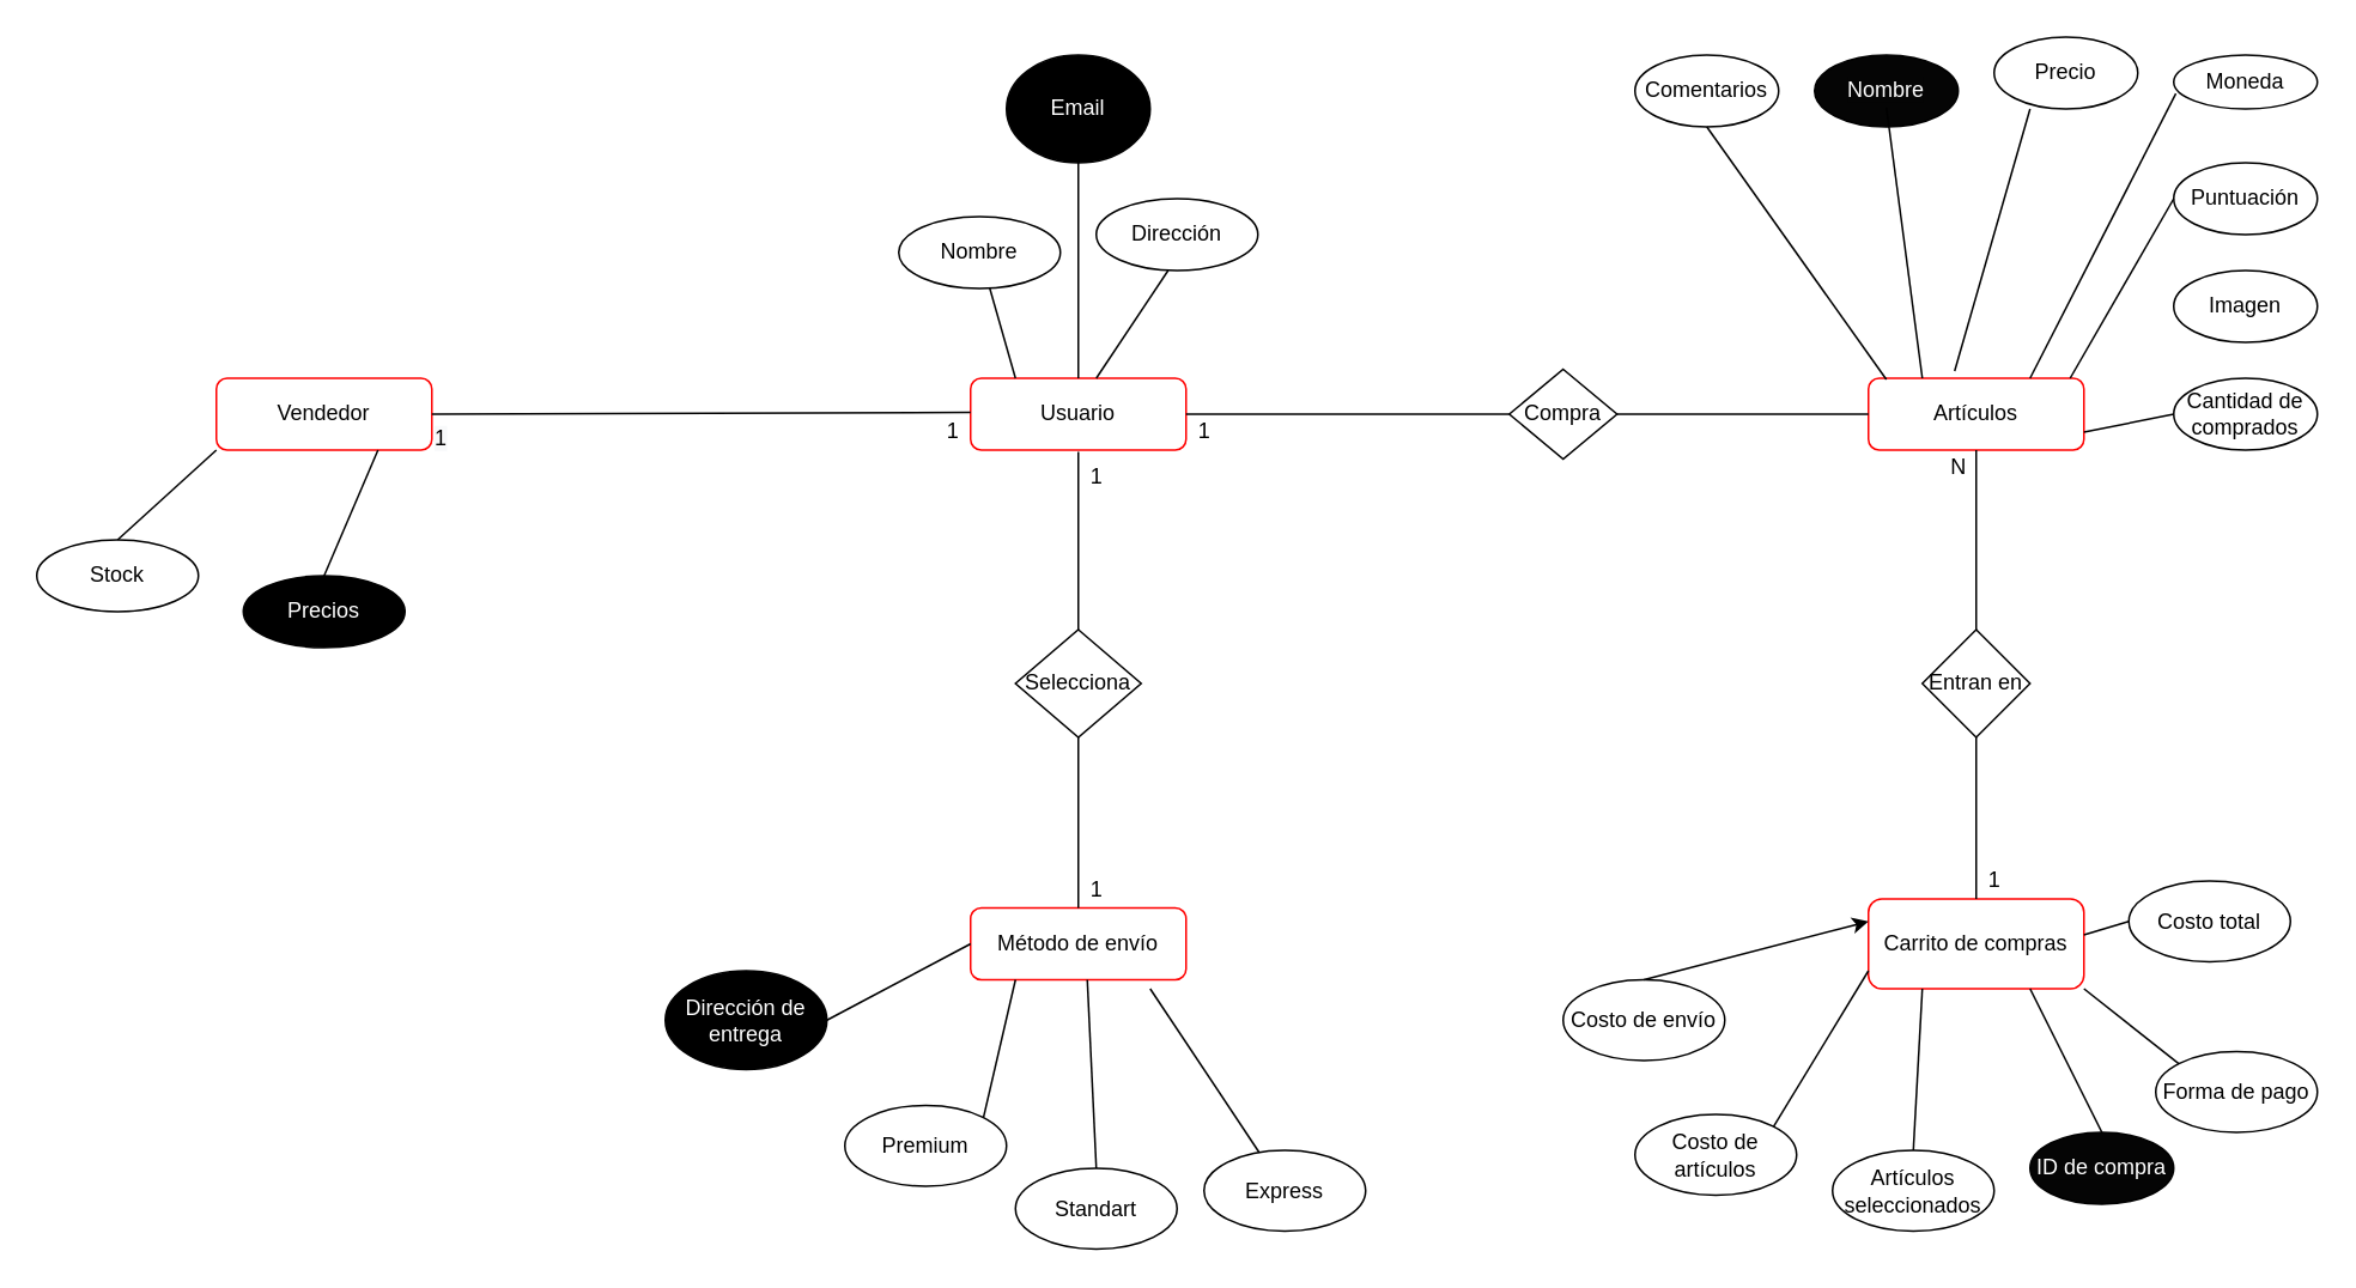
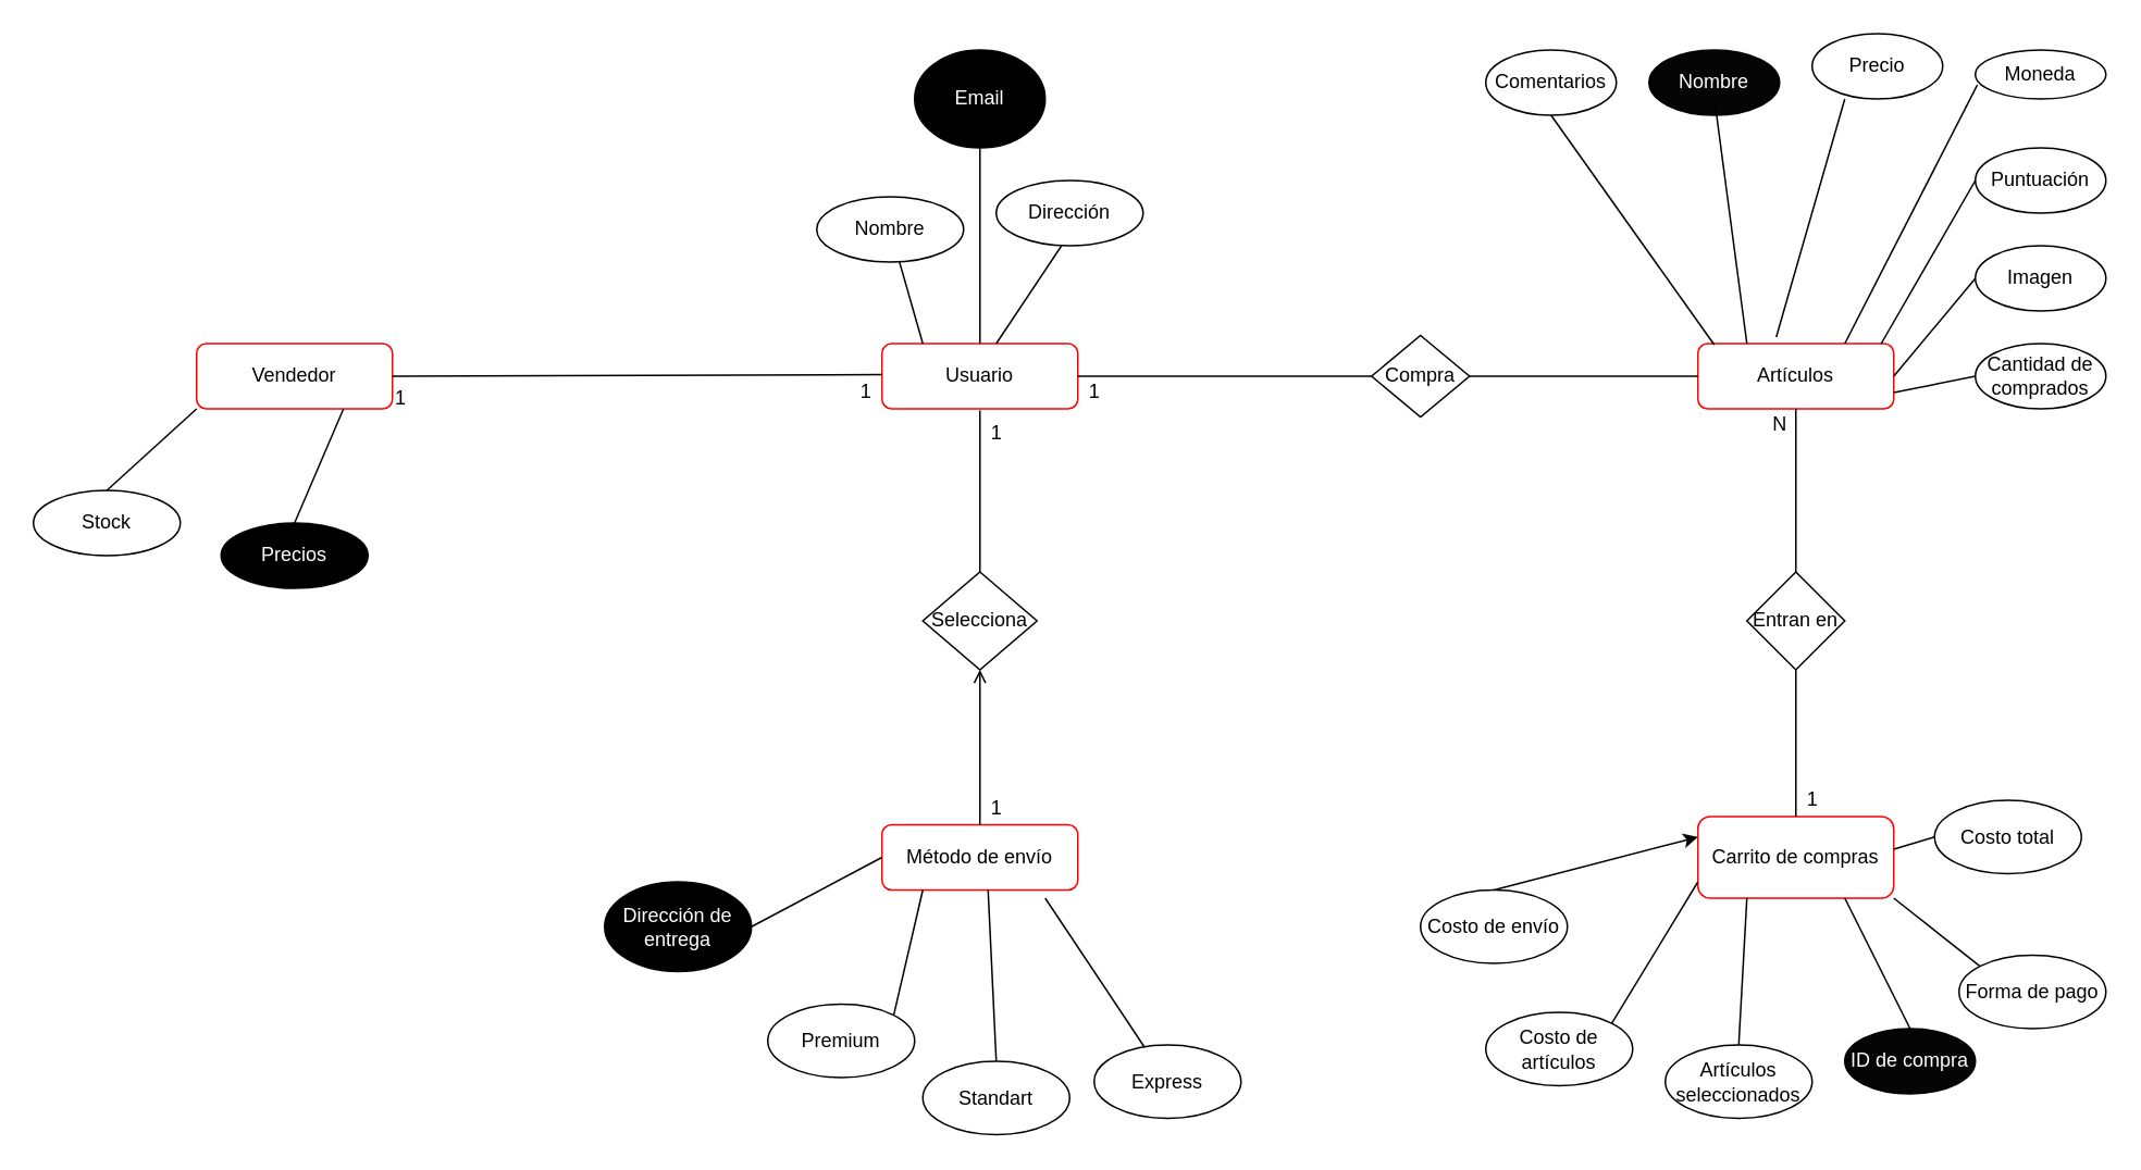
  <mxCell id="0" />
  <mxCell id="1" parent="0" />
  <mxCell id="2" value="Usuario" style="rounded=1;whiteSpace=wrap;html=1;fontSize=12;glass=0;strokeWidth=1;shadow=0;strokeColor=#FF0000;" parent="1" vertex="1"><mxGeometry x="540" y="210" width="120" height="40" as="geometry" /></mxCell>
  <mxCell id="3" value="Artículos" style="rounded=1;whiteSpace=wrap;html=1;fontSize=12;glass=0;strokeWidth=1;shadow=0;strokeColor=#FF0000;" parent="1" vertex="1"><mxGeometry x="1040" y="210" width="120" height="40" as="geometry" /></mxCell>
  <mxCell id="4" value="" style="endArrow=none;html=1;exitX=0.5;exitY=0;exitDx=0;exitDy=0;" parent="1" source="12" edge="1"><mxGeometry width="50" height="50" relative="1" as="geometry"><mxPoint x="599.41" y="160" as="sourcePoint" /><mxPoint x="600" y="251" as="targetPoint" /></mxGeometry></mxCell>
  <mxCell id="5" value="Carrito de compras" style="rounded=1;whiteSpace=wrap;html=1;strokeColor=#FF0000;" parent="1" vertex="1"><mxGeometry x="1040" y="500" width="120" height="50" as="geometry" /></mxCell>
  <mxCell id="6" value="Método de envío" style="rounded=1;whiteSpace=wrap;html=1;fontSize=12;glass=0;strokeWidth=1;shadow=0;strokeColor=#FF0000;" parent="1" vertex="1"><mxGeometry x="540" y="505" width="120" height="40" as="geometry" /></mxCell>
  <mxCell id="7" value="Entran en" style="rhombus;whiteSpace=wrap;html=1;strokeColor=#000000;fillColor=#FFFFFF;" parent="1" vertex="1"><mxGeometry x="1070" y="350" width="60" height="60" as="geometry" /></mxCell>
  <mxCell id="8" value="" style="endArrow=none;html=1;entryX=0.5;entryY=1;entryDx=0;entryDy=0;exitX=0.5;exitY=0;exitDx=0;exitDy=0;" parent="1" source="7" target="3" edge="1"><mxGeometry width="50" height="50" relative="1" as="geometry"><mxPoint x="820" y="290" as="sourcePoint" /><mxPoint x="870" y="240" as="targetPoint" /></mxGeometry></mxCell>
  <mxCell id="9" value="" style="endArrow=none;html=1;exitX=0.5;exitY=0;exitDx=0;exitDy=0;" parent="1" edge="1"><mxGeometry width="50" height="50" relative="1" as="geometry"><mxPoint x="1100" y="500" as="sourcePoint" /><mxPoint x="1100" y="410" as="targetPoint" /></mxGeometry></mxCell>
  <mxCell id="10" value="N" style="text;html=1;align=center;verticalAlign=middle;resizable=0;points=[];autosize=1;strokeColor=none;" parent="1" vertex="1"><mxGeometry x="1080" y="250" width="20" height="20" as="geometry" /></mxCell>
  <mxCell id="11" value="1" style="text;html=1;align=center;verticalAlign=middle;resizable=0;points=[];autosize=1;strokeColor=none;" parent="1" vertex="1"><mxGeometry x="1100" y="480" width="20" height="20" as="geometry" /></mxCell>
  <mxCell id="12" value="Selecciona" style="rhombus;whiteSpace=wrap;html=1;strokeColor=#000000;fillColor=#FFFFFF;" parent="1" vertex="1"><mxGeometry x="565" y="350" width="70" height="60" as="geometry" /></mxCell>
- <mxCell id="13" value="" style="endArrow=none;html=1;exitX=0.5;exitY=0;exitDx=0;exitDy=0;entryX=0.5;entryY=1;entryDx=0;entryDy=0;" parent="1" source="6" target="12" edge="1"><mxGeometry width="50" height="50" relative="1" as="geometry"><mxPoint x="599.23" y="355" as="sourcePoint" /><mxPoint x="598.82" y="275" as="targetPoint" /></mxGeometry></mxCell>
+ <mxCell id="13" value="" style="endArrow=open;html=1;exitX=0.5;exitY=0;exitDx=0;exitDy=0;entryX=0.5;entryY=1;entryDx=0;entryDy=0;" parent="1" source="6" target="12" edge="1"><mxGeometry width="50" height="50" relative="1" as="geometry"><mxPoint x="599.23" y="355" as="sourcePoint" /><mxPoint x="598.82" y="275" as="targetPoint" /></mxGeometry></mxCell>
  <mxCell id="14" value="1" style="text;html=1;align=center;verticalAlign=middle;resizable=0;points=[];autosize=1;strokeColor=none;" parent="1" vertex="1"><mxGeometry x="600" y="255" width="20" height="20" as="geometry" /></mxCell>
  <mxCell id="15" value="1" style="text;html=1;align=center;verticalAlign=middle;resizable=0;points=[];autosize=1;strokeColor=none;" parent="1" vertex="1"><mxGeometry x="600" y="485" width="20" height="20" as="geometry" /></mxCell>
  <mxCell id="16" value="Compra" style="rhombus;whiteSpace=wrap;html=1;strokeColor=#000000;fillColor=#FFFFFF;" parent="1" vertex="1"><mxGeometry x="840" y="205" width="60" height="50" as="geometry" /></mxCell>
  <mxCell id="17" value="" style="endArrow=none;html=1;entryX=0;entryY=0.5;entryDx=0;entryDy=0;exitX=1;exitY=0.5;exitDx=0;exitDy=0;" parent="1" source="2" target="16" edge="1"><mxGeometry width="50" height="50" relative="1" as="geometry"><mxPoint x="660" y="90" as="sourcePoint" /><mxPoint x="710" y="40" as="targetPoint" /></mxGeometry></mxCell>
  <mxCell id="18" value="" style="endArrow=none;html=1;entryX=0;entryY=0.5;entryDx=0;entryDy=0;exitX=1;exitY=0.5;exitDx=0;exitDy=0;" parent="1" source="16" target="3" edge="1"><mxGeometry width="50" height="50" relative="1" as="geometry"><mxPoint x="860" y="90" as="sourcePoint" /><mxPoint x="1000" y="90" as="targetPoint" /></mxGeometry></mxCell>
  <mxCell id="19" value="&lt;font color=&quot;#ffffff&quot; style=&quot;background-color: rgb(5 , 5 , 5)&quot;&gt;Nombre&lt;/font&gt;" style="ellipse;whiteSpace=wrap;html=1;fillColor=#050505;" parent="1" vertex="1"><mxGeometry x="1010" y="30" width="80" height="40" as="geometry" /></mxCell>
  <mxCell id="20" value="Precio" style="ellipse;whiteSpace=wrap;html=1;" parent="1" vertex="1"><mxGeometry x="1110" y="20" width="80" height="40" as="geometry" /></mxCell>
  <mxCell id="21" value="Puntuación" style="ellipse;whiteSpace=wrap;html=1;" parent="1" vertex="1"><mxGeometry x="1210" y="90" width="80" height="40" as="geometry" /></mxCell>
  <mxCell id="22" value="Moneda" style="ellipse;whiteSpace=wrap;html=1;" parent="1" vertex="1"><mxGeometry x="1210" y="30" width="80" height="30" as="geometry" /></mxCell>
  <mxCell id="23" value="Imagen" style="ellipse;whiteSpace=wrap;html=1;" parent="1" vertex="1"><mxGeometry x="1210" y="150" width="80" height="40" as="geometry" /></mxCell>
  <mxCell id="24" value="Cantidad de comprados" style="ellipse;whiteSpace=wrap;html=1;" parent="1" vertex="1"><mxGeometry x="1210" y="210" width="80" height="40" as="geometry" /></mxCell>
  <mxCell id="25" value="Comentarios" style="ellipse;whiteSpace=wrap;html=1;" parent="1" vertex="1"><mxGeometry x="910" y="30" width="80" height="40" as="geometry" /></mxCell>
  <mxCell id="26" value="" style="endArrow=none;html=1;entryX=0.083;entryY=0.017;entryDx=0;entryDy=0;entryPerimeter=0;exitX=0.5;exitY=1;exitDx=0;exitDy=0;" parent="1" source="25" target="3" edge="1"><mxGeometry width="50" height="50" relative="1" as="geometry"><mxPoint x="940" y="120" as="sourcePoint" /><mxPoint x="990" y="70" as="targetPoint" /></mxGeometry></mxCell>
  <mxCell id="27" value="" style="endArrow=none;html=1;exitX=0.5;exitY=1;exitDx=0;exitDy=0;" parent="1" edge="1"><mxGeometry width="50" height="50" relative="1" as="geometry"><mxPoint x="1050.02" y="59.32" as="sourcePoint" /><mxPoint x="1070" y="210" as="targetPoint" /></mxGeometry></mxCell>
  <mxCell id="28" value="" style="endArrow=none;html=1;entryX=0.4;entryY=-0.099;entryDx=0;entryDy=0;entryPerimeter=0;" parent="1" target="3" edge="1"><mxGeometry width="50" height="50" relative="1" as="geometry"><mxPoint x="1130" y="60" as="sourcePoint" /><mxPoint x="1229.96" y="180.34" as="targetPoint" /><Array as="points"><mxPoint x="1088" y="206" /></Array></mxGeometry></mxCell>
  <mxCell id="29" value="" style="endArrow=none;html=1;entryX=0.083;entryY=0.017;entryDx=0;entryDy=0;entryPerimeter=0;exitX=0.015;exitY=0.715;exitDx=0;exitDy=0;exitPerimeter=0;" parent="1" source="22" edge="1"><mxGeometry width="50" height="50" relative="1" as="geometry"><mxPoint x="1100.04" y="60" as="sourcePoint" /><mxPoint x="1130" y="210" as="targetPoint" /></mxGeometry></mxCell>
  <mxCell id="30" value="" style="endArrow=none;html=1;exitX=0;exitY=0.5;exitDx=0;exitDy=0;entryX=0.936;entryY=0;entryDx=0;entryDy=0;entryPerimeter=0;" parent="1" source="21" target="3" edge="1"><mxGeometry width="50" height="50" relative="1" as="geometry"><mxPoint x="990" y="110" as="sourcePoint" /><mxPoint x="1160" y="200" as="targetPoint" /></mxGeometry></mxCell>
+ <mxCell id="31" value="" style="endArrow=none;html=1;entryX=1;entryY=0.5;entryDx=0;entryDy=0;exitX=0;exitY=0.5;exitDx=0;exitDy=0;" parent="1" source="23" target="3" edge="1"><mxGeometry width="50" height="50" relative="1" as="geometry"><mxPoint x="1000" y="120" as="sourcePoint" /><mxPoint x="1099.96" y="260.68" as="targetPoint" /></mxGeometry></mxCell>
  <mxCell id="32" value="" style="endArrow=none;html=1;exitX=0;exitY=0.5;exitDx=0;exitDy=0;" parent="1" source="24" edge="1"><mxGeometry width="50" height="50" relative="1" as="geometry"><mxPoint x="1010" y="130" as="sourcePoint" /><mxPoint x="1160" y="240" as="targetPoint" /></mxGeometry></mxCell>
  <mxCell id="33" value="Costo de artículos" style="ellipse;whiteSpace=wrap;html=1;" parent="1" vertex="1"><mxGeometry x="910" y="620" width="90" height="45" as="geometry" /></mxCell>
  <mxCell id="34" value="Artículos seleccionados" style="ellipse;whiteSpace=wrap;html=1;" parent="1" vertex="1"><mxGeometry x="1020" y="640" width="90" height="45" as="geometry" /></mxCell>
  <mxCell id="35" value="Costo de envío" style="ellipse;whiteSpace=wrap;html=1;" parent="1" vertex="1"><mxGeometry x="870" y="545" width="90" height="45" as="geometry" /></mxCell>
  <mxCell id="36" value="Forma de pago&lt;span style=&quot;color: rgba(0 , 0 , 0 , 0) ; font-family: monospace ; font-size: 0px&quot;&gt;%3CmxGraphModel%3E%3Croot%3E%3CmxCell%20id%3D%220%22%2F%3E%3CmxCell%20id%3D%221%22%20parent%3D%220%22%2F%3E%3CmxCell%20id%3D%222%22%20value%3D%22Costo%20de%20art%C3%ADculos%22%20style%3D%22ellipse%3BwhiteSpace%3Dwrap%3Bhtml%3D1%3B%22%20vertex%3D%221%22%20parent%3D%221%22%3E%3CmxGeometry%20x%3D%22390%22%20y%3D%22535%22%20width%3D%2290%22%20height%3D%2245%22%20as%3D%22geometry%22%2F%3E%3C%2FmxCell%3E%3C%2Froot%3E%3C%2FmxGraphModel%3E&lt;/span&gt;" style="ellipse;whiteSpace=wrap;html=1;" parent="1" vertex="1"><mxGeometry x="1200" y="585" width="90" height="45" as="geometry" /></mxCell>
  <mxCell id="37" value="Costo total" style="ellipse;whiteSpace=wrap;html=1;" parent="1" vertex="1"><mxGeometry x="1185" y="490" width="90" height="45" as="geometry" /></mxCell>
  <mxCell id="38" value="" style="endArrow=none;html=1;exitX=1;exitY=0;exitDx=0;exitDy=0;" parent="1" edge="1" source="33"><mxGeometry width="50" height="50" relative="1" as="geometry"><mxPoint x="990" y="590" as="sourcePoint" /><mxPoint x="1040" y="540" as="targetPoint" /></mxGeometry></mxCell>
  <mxCell id="39" value="" style="endArrow=none;html=1;exitX=0.5;exitY=0;exitDx=0;exitDy=0;" parent="1" source="34" edge="1"><mxGeometry width="50" height="50" relative="1" as="geometry"><mxPoint x="1020" y="600" as="sourcePoint" /><mxPoint x="1070" y="550" as="targetPoint" /></mxGeometry></mxCell>
  <mxCell id="40" value="" style="endArrow=none;html=1;exitX=0.5;exitY=0;exitDx=0;exitDy=0;" parent="1" source="66" edge="1"><mxGeometry width="50" height="50" relative="1" as="geometry"><mxPoint x="1080" y="600" as="sourcePoint" /><mxPoint x="1130" y="550" as="targetPoint" /></mxGeometry></mxCell>
  <mxCell id="41" value="" style="endArrow=none;html=1;entryX=0;entryY=0.5;entryDx=0;entryDy=0;" parent="1" target="37" edge="1"><mxGeometry width="50" height="50" relative="1" as="geometry"><mxPoint x="1160" y="520" as="sourcePoint" /><mxPoint x="1210" y="470" as="targetPoint" /></mxGeometry></mxCell>
  <mxCell id="42" value="" style="endArrow=none;html=1;entryX=0;entryY=0;entryDx=0;entryDy=0;" parent="1" edge="1" target="36"><mxGeometry width="50" height="50" relative="1" as="geometry"><mxPoint x="1160" y="550" as="sourcePoint" /><mxPoint x="1200" y="570" as="targetPoint" /></mxGeometry></mxCell>
  <mxCell id="43" value="Premium" style="ellipse;whiteSpace=wrap;html=1;" parent="1" vertex="1"><mxGeometry y="615" width="90" height="45" as="geometry" x="470" /></mxCell>
  <mxCell id="44" value="Standart" style="ellipse;whiteSpace=wrap;html=1;" parent="1" vertex="1"><mxGeometry x="565" y="650" width="90" height="45" as="geometry" /></mxCell>
  <mxCell id="45" value="Express" style="ellipse;whiteSpace=wrap;html=1;" parent="1" vertex="1"><mxGeometry x="670" y="640" width="90" height="45" as="geometry" /></mxCell>
  <mxCell id="46" value="" style="endArrow=none;html=1;" parent="1" source="45" edge="1"><mxGeometry width="50" height="50" relative="1" as="geometry"><mxPoint x="830" y="560" as="sourcePoint" /><mxPoint x="640" y="550" as="targetPoint" /></mxGeometry></mxCell>
  <mxCell id="47" value="" style="endArrow=none;html=1;exitX=1;exitY=0;exitDx=0;exitDy=0;" parent="1" edge="1" source="43"><mxGeometry width="50" height="50" relative="1" as="geometry"><mxPoint x="540" y="600" as="sourcePoint" /><mxPoint x="565" y="545" as="targetPoint" /></mxGeometry></mxCell>
  <mxCell id="48" value="" style="endArrow=none;html=1;exitX=0.5;exitY=0;exitDx=0;exitDy=0;" parent="1" source="44" edge="1"><mxGeometry width="50" height="50" relative="1" as="geometry"><mxPoint x="555" y="595" as="sourcePoint" /><mxPoint x="605" y="545" as="targetPoint" /></mxGeometry></mxCell>
  <mxCell id="49" value="Dirección" style="ellipse;whiteSpace=wrap;html=1;strokeColor=#000000;" parent="1" vertex="1"><mxGeometry x="610" y="110" width="90" height="40" as="geometry" /></mxCell>
  <mxCell id="50" value="Nombre" style="ellipse;whiteSpace=wrap;html=1;strokeColor=#000000;" parent="1" vertex="1"><mxGeometry x="500" y="120" width="90" height="40" as="geometry" /></mxCell>
  <mxCell id="51" value="" style="endArrow=none;html=1;fontColor=#FFFFFF;" parent="1" edge="1"><mxGeometry width="50" height="50" relative="1" as="geometry"><mxPoint x="610" y="210" as="sourcePoint" /><mxPoint x="650" y="150" as="targetPoint" /></mxGeometry></mxCell>
  <mxCell id="52" value="" style="endArrow=none;html=1;fontColor=#FFFFFF;" parent="1" target="50" edge="1"><mxGeometry width="50" height="50" relative="1" as="geometry"><mxPoint x="565" y="210" as="sourcePoint" /><mxPoint x="605" y="150" as="targetPoint" /></mxGeometry></mxCell>
  <mxCell id="53" value="Email" style="ellipse;whiteSpace=wrap;html=1;fillColor=#000000;fontColor=#FFFFFF;" vertex="1" parent="1"><mxGeometry x="560" y="30" width="80" height="60" as="geometry" /></mxCell>
  <mxCell id="54" value="" style="endArrow=none;html=1;fontColor=#FFFFFF;entryX=0.5;entryY=1;entryDx=0;entryDy=0;" edge="1" parent="1" target="53"><mxGeometry width="50" height="50" relative="1" as="geometry"><mxPoint x="600" y="210" as="sourcePoint" /><mxPoint x="610" y="110" as="targetPoint" /></mxGeometry></mxCell>
  <mxCell id="55" value="Vendedor" style="rounded=1;whiteSpace=wrap;html=1;fontSize=12;glass=0;strokeWidth=1;shadow=0;strokeColor=#FF0000;" vertex="1" parent="1"><mxGeometry x="120" y="210" width="120" height="40" as="geometry" /></mxCell>
  <mxCell id="56" value="" style="endArrow=none;html=1;entryX=0;entryY=0.5;entryDx=0;entryDy=0;exitX=1;exitY=0.5;exitDx=0;exitDy=0;" edge="1" parent="1" source="55"><mxGeometry width="50" height="50" relative="1" as="geometry"><mxPoint x="360" y="229" as="sourcePoint" /><mxPoint x="540" y="229" as="targetPoint" /></mxGeometry></mxCell>
  <mxCell id="57" value="1" style="text;html=1;align=center;verticalAlign=middle;resizable=0;points=[];autosize=1;strokeColor=none;" vertex="1" parent="1"><mxGeometry x="520" y="230" width="20" height="20" as="geometry" /></mxCell>
  <mxCell id="58" value="1" style="text;html=1;align=center;verticalAlign=middle;resizable=0;points=[];autosize=1;strokeColor=none;" vertex="1" parent="1"><mxGeometry x="660" y="230" width="20" height="20" as="geometry" /></mxCell>
  <mxCell id="59" value="&lt;span style=&quot;color: rgb(0, 0, 0); font-family: helvetica; font-size: 12px; font-style: normal; font-weight: 400; letter-spacing: normal; text-align: center; text-indent: 0px; text-transform: none; word-spacing: 0px; background-color: rgb(248, 249, 250); display: inline; float: none;&quot;&gt;1&lt;/span&gt;" style="text;whiteSpace=wrap;html=1;fontColor=#FFFFFF;" vertex="1" parent="1"><mxGeometry x="240" y="230" width="30" height="30" as="geometry" /></mxCell>
  <mxCell id="60" value="&lt;font color=&quot;#ffffff&quot;&gt;Precios&lt;/font&gt;" style="ellipse;whiteSpace=wrap;html=1;strokeColor=#000000;fillColor=#000000;" vertex="1" parent="1"><mxGeometry x="135" y="320" width="90" height="40" as="geometry" /></mxCell>
  <mxCell id="61" value="Stock" style="ellipse;whiteSpace=wrap;html=1;strokeColor=#000000;" vertex="1" parent="1"><mxGeometry x="20" y="300" width="90" height="40" as="geometry" /></mxCell>
  <mxCell id="62" value="" style="endArrow=none;html=1;fontColor=#FFFFFF;exitX=0;exitY=1;exitDx=0;exitDy=0;entryX=0.5;entryY=0;entryDx=0;entryDy=0;" edge="1" parent="1" source="55" target="61"><mxGeometry width="50" height="50" relative="1" as="geometry"><mxPoint x="520" y="470" as="sourcePoint" /><mxPoint x="140" y="490" as="targetPoint" /></mxGeometry></mxCell>
  <mxCell id="63" value="" style="endArrow=none;html=1;fontColor=#FFFFFF;entryX=0.75;entryY=1;entryDx=0;entryDy=0;exitX=0.5;exitY=0;exitDx=0;exitDy=0;" edge="1" parent="1" source="60" target="55"><mxGeometry width="50" height="50" relative="1" as="geometry"><mxPoint x="520" y="470" as="sourcePoint" /><mxPoint x="570" y="420" as="targetPoint" /></mxGeometry></mxCell>
  <mxCell id="64" value="&lt;font color=&quot;#ffffff&quot;&gt;Dirección de entrega&lt;/font&gt;" style="ellipse;whiteSpace=wrap;html=1;strokeColor=#000000;fillColor=#000000;" vertex="1" parent="1"><mxGeometry x="370" y="540" width="90" height="55" as="geometry" /></mxCell>
  <mxCell id="65" value="" style="endArrow=none;html=1;fontColor=#FFFFFF;entryX=0;entryY=0.5;entryDx=0;entryDy=0;exitX=1;exitY=0.5;exitDx=0;exitDy=0;" edge="1" parent="1" source="64" target="6"><mxGeometry width="50" height="50" relative="1" as="geometry"><mxPoint y="570" as="sourcePoint" x="470" /><mxPoint x="500" y="505" as="targetPoint" /></mxGeometry></mxCell>
  <mxCell id="66" value="&lt;font color=&quot;#ffffff&quot; style=&quot;background-color: rgb(5 , 5 , 5)&quot;&gt;ID de compra&lt;br&gt;&lt;/font&gt;" style="ellipse;whiteSpace=wrap;html=1;fillColor=#050505;" vertex="1" parent="1"><mxGeometry x="1130" y="630" width="80" height="40" as="geometry" /></mxCell>
  <mxCell id="67" value="" style="endArrow=classic;html=1;fontColor=#FFFFFF;entryX=0;entryY=0.25;entryDx=0;entryDy=0;exitX=0.5;exitY=0;exitDx=0;exitDy=0;" edge="1" parent="1" source="35" target="5"><mxGeometry width="50" height="50" relative="1" as="geometry"><mxPoint x="800" y="430" as="sourcePoint" /><mxPoint x="850" y="380" as="targetPoint" /></mxGeometry></mxCell>
